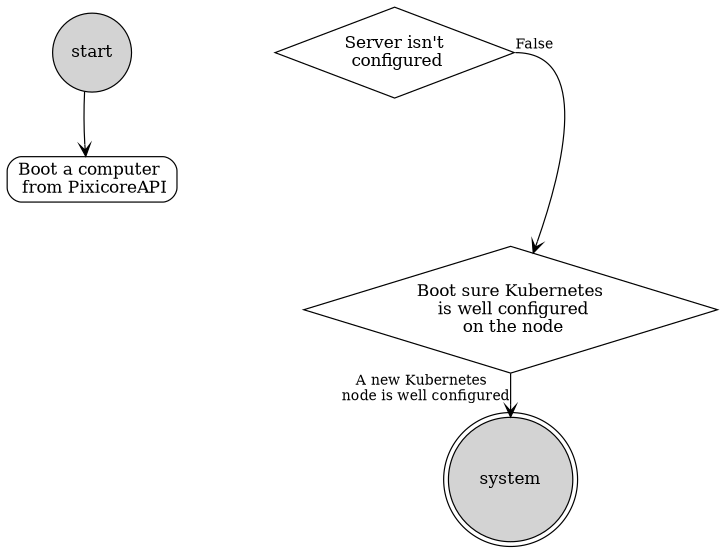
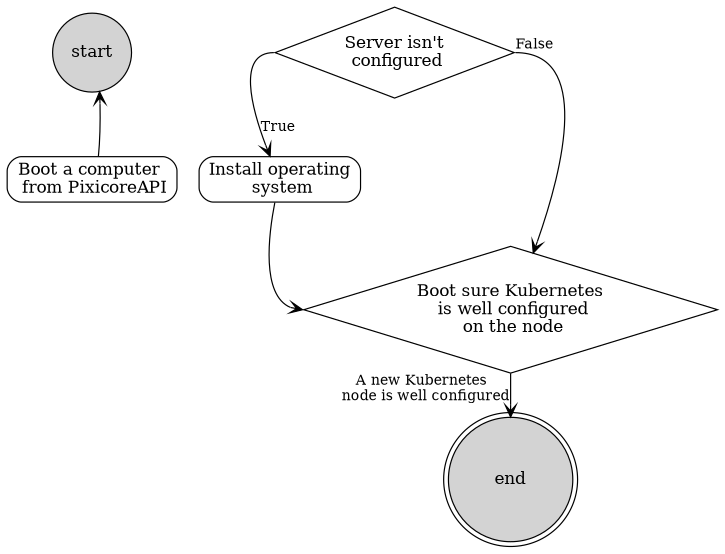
  digraph {
    rankdir=TD
    node [shape=box]
    edge [arrowhead=open fontsize=12]
    start [shape=circle style=filled]
    n2 [label="Boot a computer \n from PixicoreAPI" style=rounded]
-   end [shape=doublecircle style=filled label=system]
+   end [shape=doublecircle style=filled]
    n4 [label="Server isn't\n configured" shape=diamond]
+   n5 [label="Install operating\n system" style=rounded]
    n6 [label="Boot sure Kubernetes\n is well configured\n on the node" shape=diamond]
-   start -> n2
+   n2 -> start
+   n4 -> n5 [label=True tailport=w]
    n4 -> n6 [labeldistance=2.5 taillabel=False tailport=e]
+   n5 -> n6 [headport=w]
    n6 -> end [taillabel="A new Kubernetes \n node is well configured"]
  }
